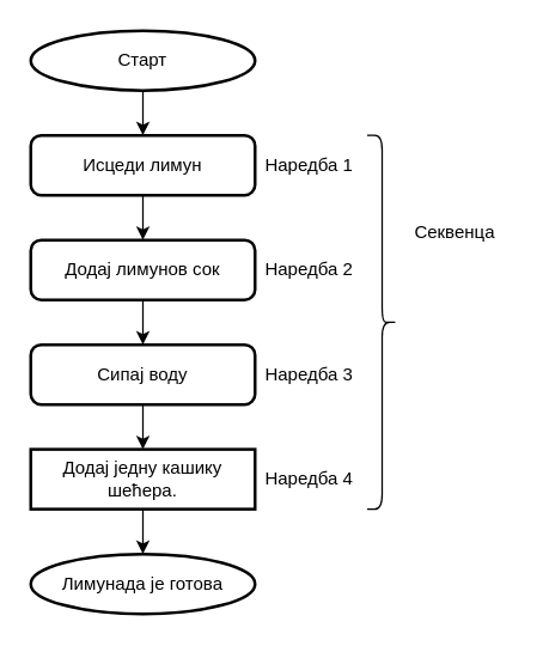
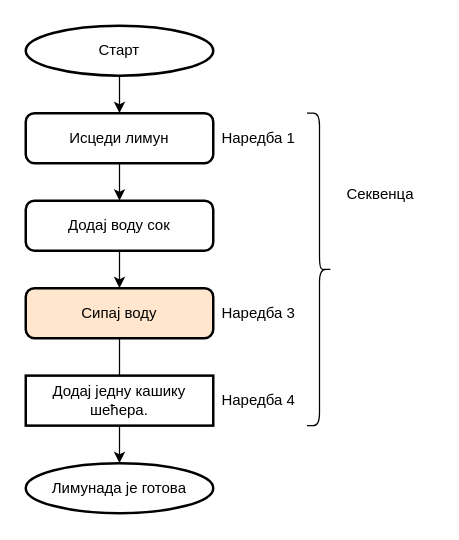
  <mxCell id="0" />
  <mxCell id="1" parent="0" />
  <mxCell id="2" style="edgeStyle=orthogonalEdgeStyle;rounded=0;orthogonalLoop=1;jettySize=auto;html=1;exitX=0.5;exitY=1;exitDx=0;exitDy=0;exitPerimeter=0;entryX=0.5;entryY=0;entryDx=0;entryDy=0;" parent="1" source="3" target="5" edge="1"><mxGeometry relative="1" as="geometry" /></mxCell>
  <mxCell id="3" value="Старт" style="strokeWidth=2;html=1;shape=mxgraph.flowchart.start_1;whiteSpace=wrap;" parent="1" vertex="1"><mxGeometry x="20" y="20" width="150" height="40" as="geometry" /></mxCell>
  <mxCell id="4" style="edgeStyle=orthogonalEdgeStyle;rounded=0;orthogonalLoop=1;jettySize=auto;html=1;exitX=0.5;exitY=1;exitDx=0;exitDy=0;entryX=0.5;entryY=0;entryDx=0;entryDy=0;" parent="1" source="5" target="7" edge="1"><mxGeometry relative="1" as="geometry" /></mxCell>
  <mxCell id="5" value="Исцеди лимун" style="rounded=1;whiteSpace=wrap;html=1;absoluteArcSize=1;arcSize=14;strokeWidth=2;" parent="1" vertex="1"><mxGeometry x="20" y="90" width="150" height="40" as="geometry" /></mxCell>
  <mxCell id="6" style="edgeStyle=orthogonalEdgeStyle;rounded=0;orthogonalLoop=1;jettySize=auto;html=1;exitX=0.5;exitY=1;exitDx=0;exitDy=0;entryX=0.5;entryY=0;entryDx=0;entryDy=0;" parent="1" source="7" target="9" edge="1"><mxGeometry relative="1" as="geometry" /></mxCell>
- <mxCell id="7" value="Додај лимунов сок" style="rounded=1;whiteSpace=wrap;html=1;absoluteArcSize=1;arcSize=14;strokeWidth=2;" parent="1" vertex="1"><mxGeometry x="20" y="160" width="150" height="40" as="geometry" /></mxCell>
- <mxCell id="8" style="edgeStyle=orthogonalEdgeStyle;rounded=0;orthogonalLoop=1;jettySize=auto;html=1;exitX=0.5;exitY=1;exitDx=0;exitDy=0;entryX=0.5;entryY=0;entryDx=0;entryDy=0;" parent="1" source="9" target="17" edge="1"><mxGeometry relative="1" as="geometry" /></mxCell>
- <mxCell id="9" value="Сипај воду" style="rounded=1;whiteSpace=wrap;html=1;absoluteArcSize=1;arcSize=14;strokeWidth=2;" parent="1" vertex="1"><mxGeometry x="20" y="230" width="150" height="40" as="geometry" /></mxCell>
+ <mxCell id="7" value="Додај воду сок" style="rounded=1;whiteSpace=wrap;html=1;absoluteArcSize=1;arcSize=14;strokeWidth=2;" parent="1" vertex="1"><mxGeometry x="20" y="160" width="150" height="40" as="geometry" /></mxCell>
+ <mxCell id="8" style="edgeStyle=orthogonalEdgeStyle;rounded=0;orthogonalLoop=1;jettySize=auto;html=1;exitX=0.5;exitY=1;exitDx=0;exitDy=0;entryX=0.5;entryY=0;entryDx=0;entryDy=0;endArrow=none;" parent="1" source="9" target="17" edge="1"><mxGeometry relative="1" as="geometry" /></mxCell>
+ <mxCell id="9" value="Сипај воду" style="rounded=1;whiteSpace=wrap;html=1;absoluteArcSize=1;arcSize=14;strokeWidth=2;fillColor=#ffe6cc;" parent="1" vertex="1"><mxGeometry x="20" y="230" width="150" height="40" as="geometry" /></mxCell>
  <mxCell id="10" value="Лимунада је готова" style="strokeWidth=2;html=1;shape=mxgraph.flowchart.start_1;whiteSpace=wrap;" parent="1" vertex="1"><mxGeometry x="20" y="370" width="150" height="40" as="geometry" /></mxCell>
  <mxCell id="11" value="" style="shape=curlyBracket;whiteSpace=wrap;html=1;rounded=1;size=0.5;rotation=-180;" parent="1" vertex="1"><mxGeometry x="245" y="90" width="20" height="250" as="geometry" /></mxCell>
  <mxCell id="12" value="Секвенца" style="text;html=1;align=left;verticalAlign=middle;resizable=0;points=[];autosize=1;" parent="1" vertex="1"><mxGeometry x="275" y="145" width="70" height="20" as="geometry" /></mxCell>
  <mxCell id="13" value="Наредба 1" style="text;html=1;align=left;verticalAlign=middle;resizable=0;points=[];autosize=1;" parent="1" vertex="1"><mxGeometry x="175" y="100" width="70" height="20" as="geometry" /></mxCell>
- <mxCell id="14" value="Наредба 2" style="text;html=1;align=left;verticalAlign=middle;resizable=0;points=[];autosize=1;" parent="1" vertex="1"><mxGeometry x="175" y="170" width="70" height="20" as="geometry" /></mxCell>
  <mxCell id="15" value="Наредба 3" style="text;html=1;align=left;verticalAlign=middle;resizable=0;points=[];autosize=1;" parent="1" vertex="1"><mxGeometry x="175" y="240" width="70" height="20" as="geometry" /></mxCell>
  <mxCell id="16" style="edgeStyle=orthogonalEdgeStyle;rounded=0;orthogonalLoop=1;jettySize=auto;html=1;exitX=0.5;exitY=1;exitDx=0;exitDy=0;entryX=0.5;entryY=0;entryDx=0;entryDy=0;entryPerimeter=0;" parent="1" source="17" target="10" edge="1"><mxGeometry relative="1" as="geometry" /></mxCell>
  <mxCell id="17" value="Додај једну кашику шећера." style="whiteSpace=wrap;html=1;absoluteArcSize=1;arcSize=14;strokeWidth=2;rounded=0;" parent="1" vertex="1"><mxGeometry x="20" y="300" width="150" height="40" as="geometry" /></mxCell>
  <mxCell id="18" value="Наредба 4" style="text;html=1;align=left;verticalAlign=middle;resizable=0;points=[];autosize=1;" parent="1" vertex="1"><mxGeometry x="175" y="310" width="70" height="20" as="geometry" /></mxCell>
